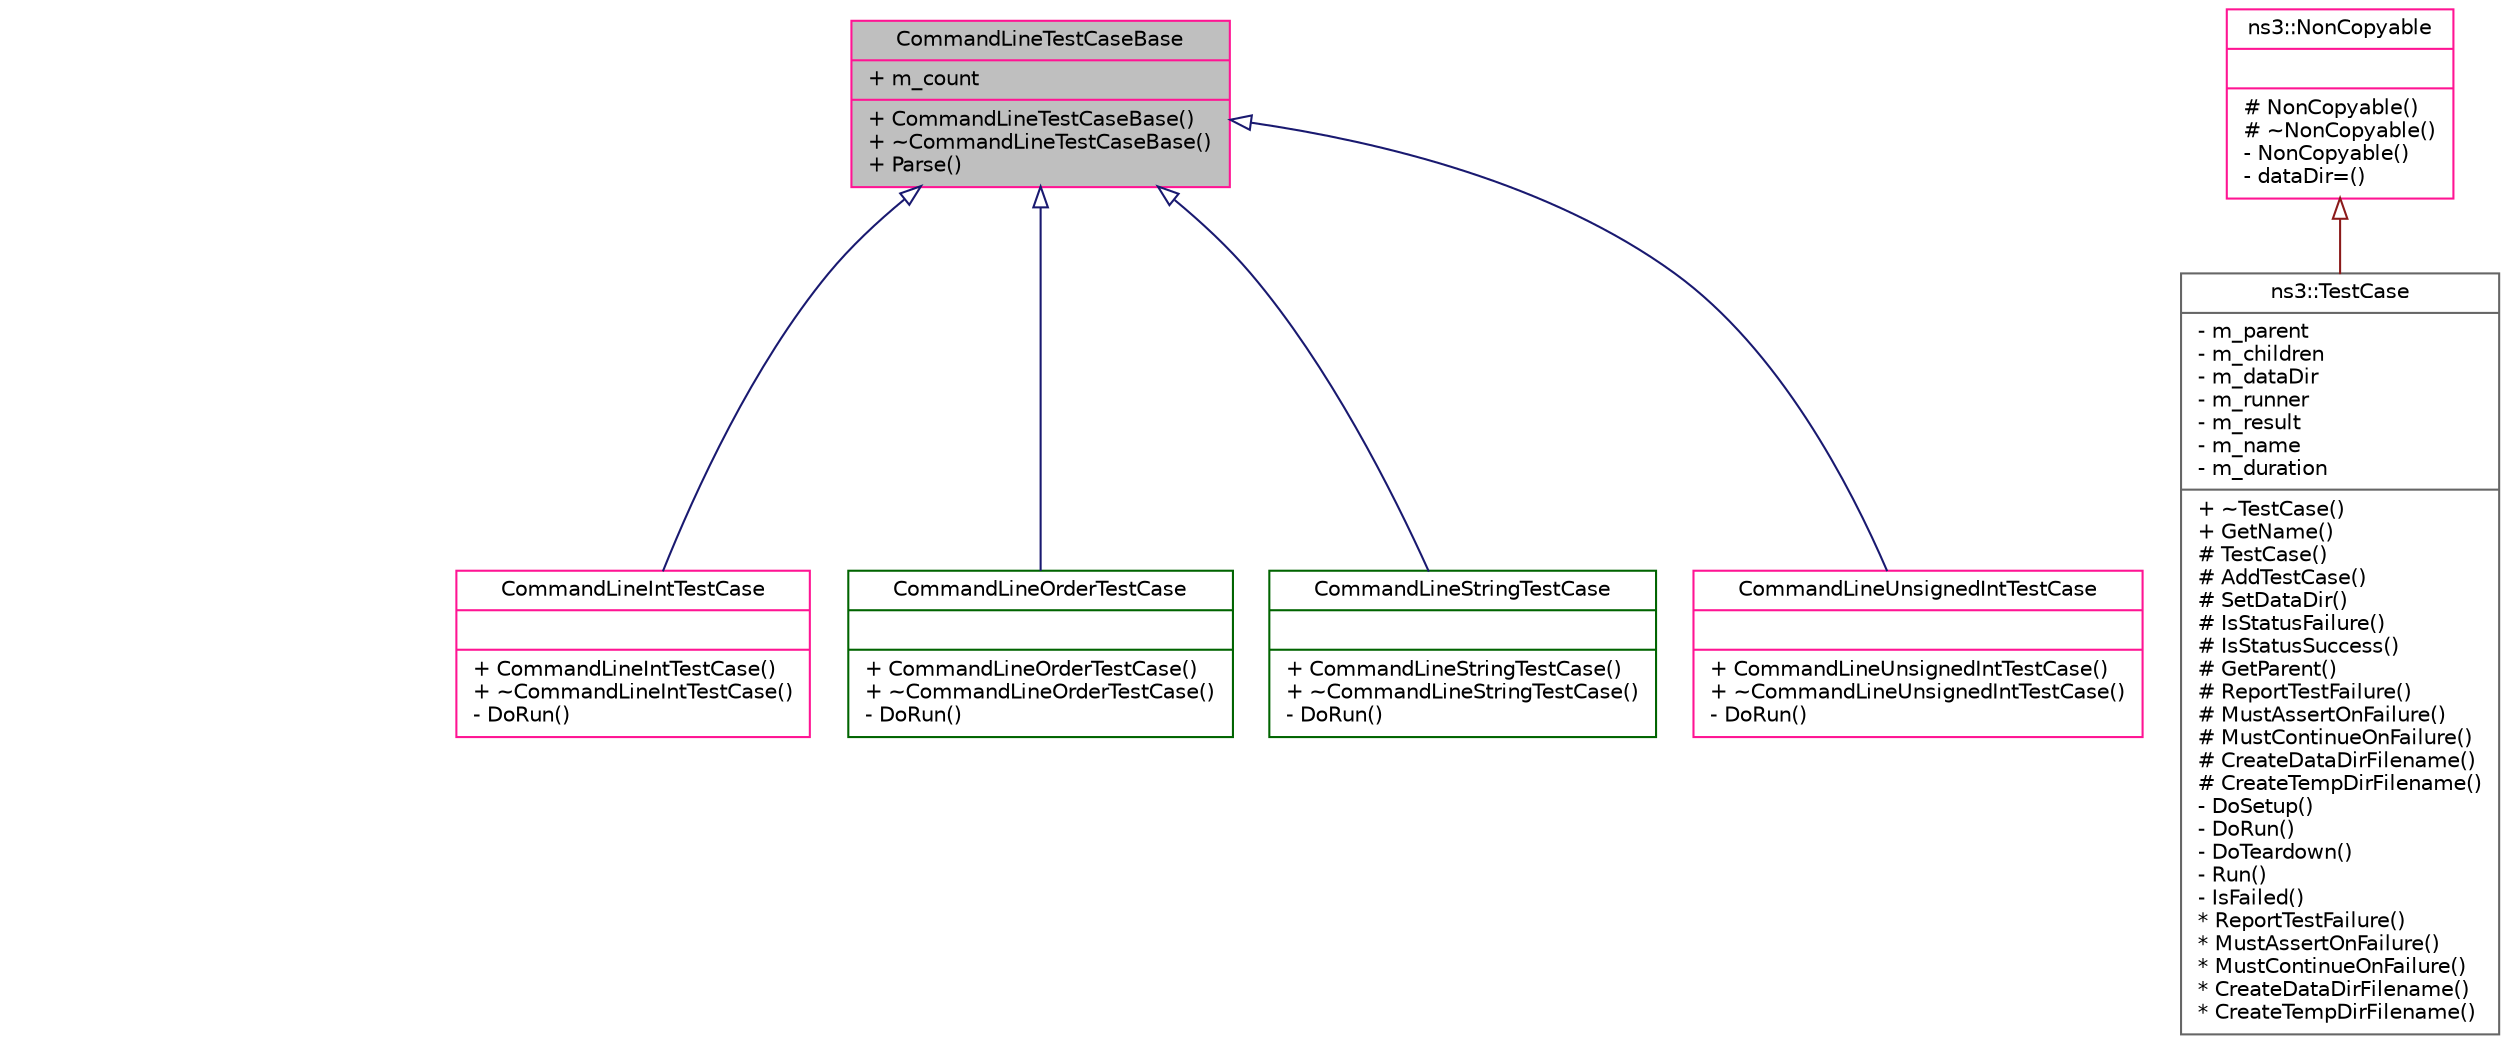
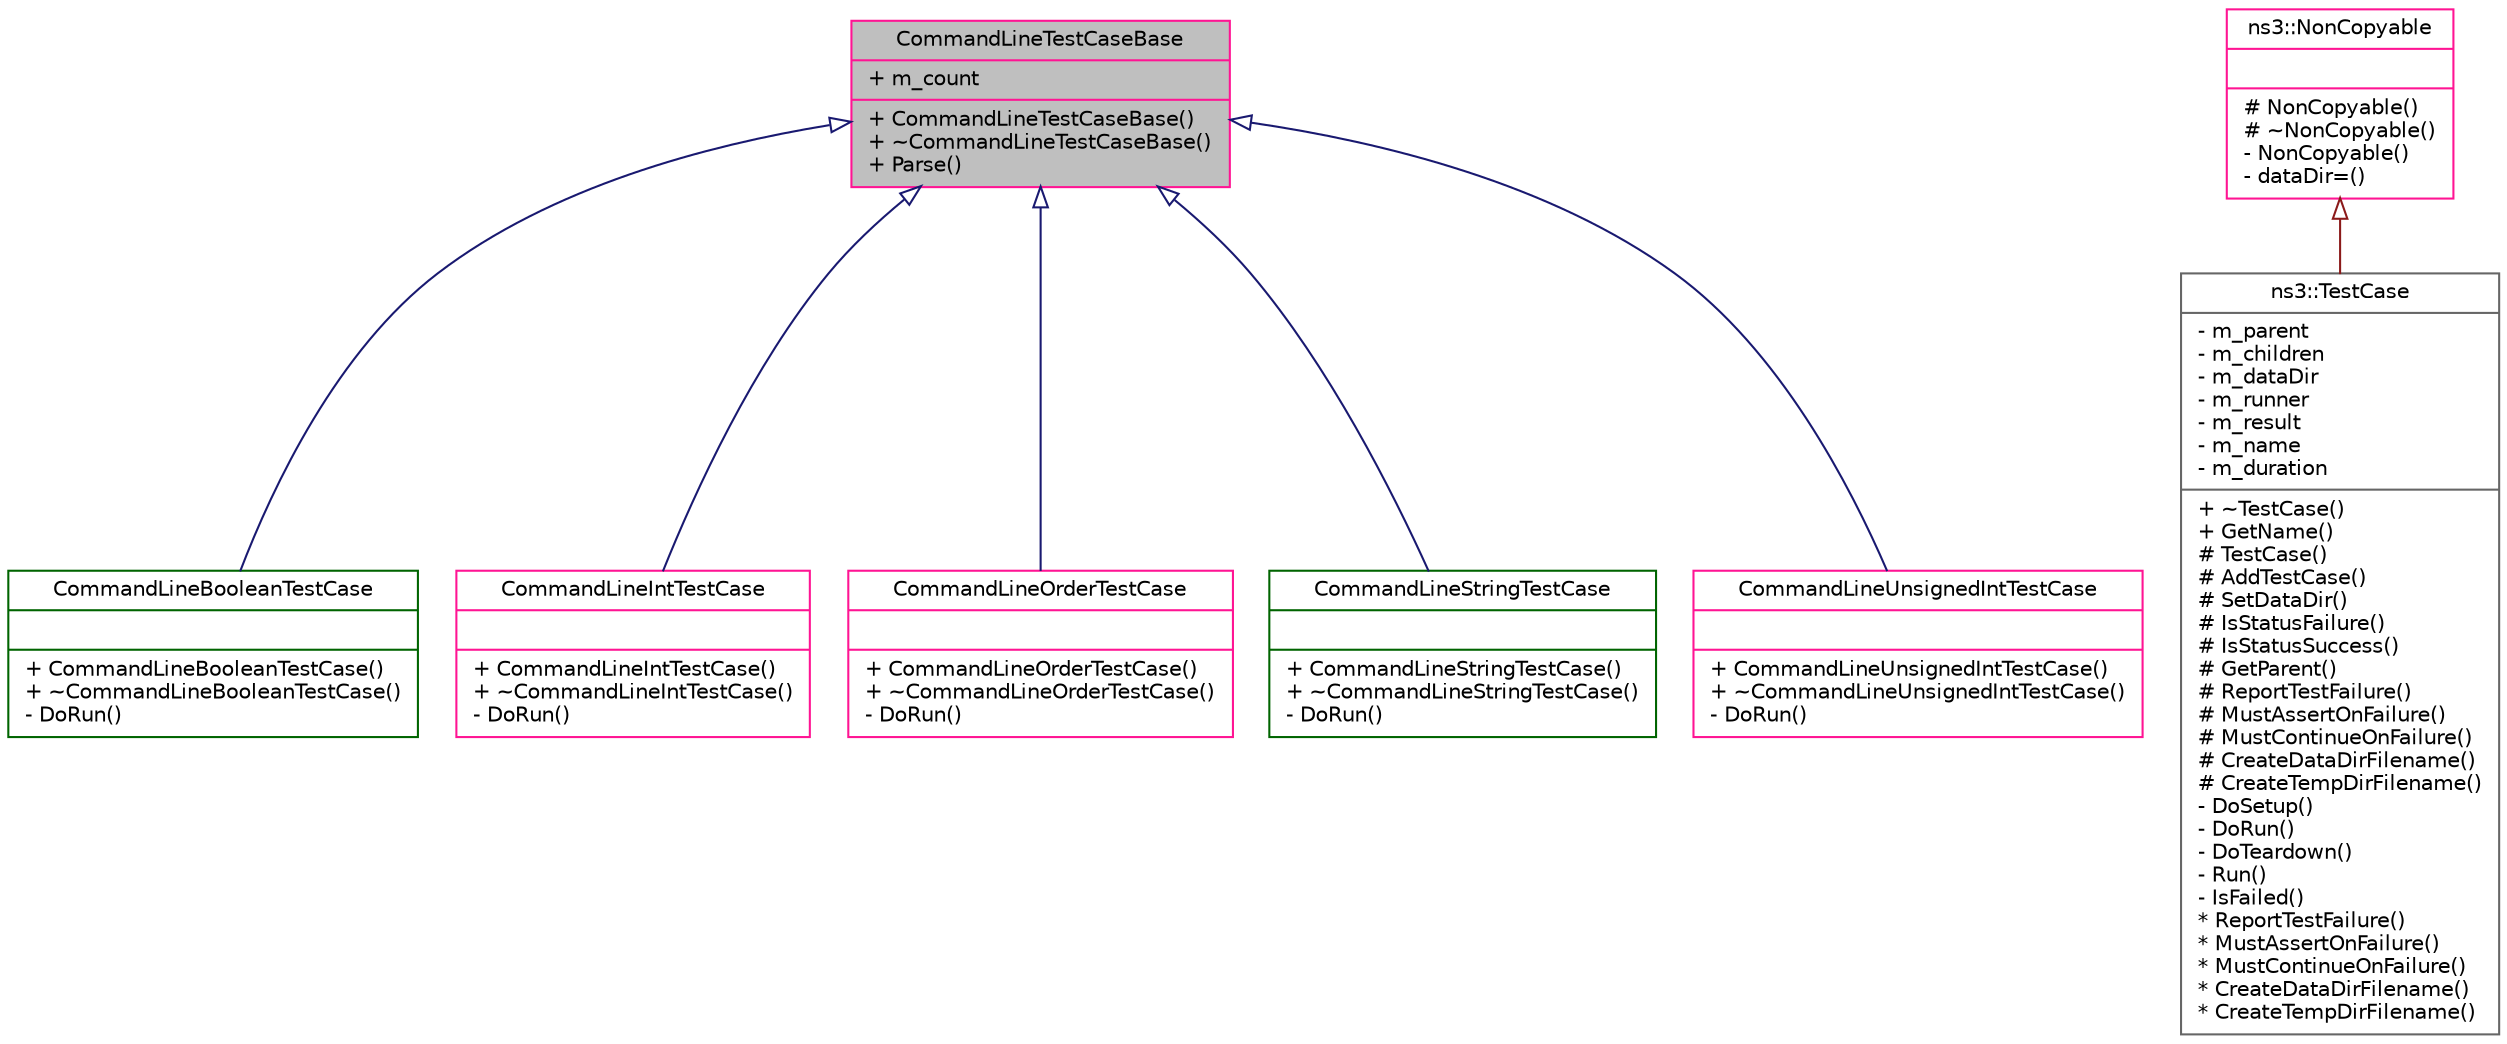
  digraph {
    node [color=deeppink fillcolor=white fontname=Helvetica fontsize=10 shape=record style=filled]
    edge [arrowtail=onormal color=midnightblue dir=back fontname=Helvetica fontsize=10 labelfontname=Helvetica labelfontsize=10 style=solid]
    n1 [fillcolor=grey75 fontcolor=black height=0.2 label="{CommandLineTestCaseBase\n|+ m_count\l|+ CommandLineTestCaseBase()\l+ ~CommandLineTestCaseBase()\l+ Parse()\l}" width=0.4]
+   n2 [color=darkgreen height=0.2 label="{CommandLineBooleanTestCase\n||+ CommandLineBooleanTestCase()\l+ ~CommandLineBooleanTestCase()\l- DoRun()\l}" width=0.4]
    n3 [height=0.2 label="{CommandLineIntTestCase\n||+ CommandLineIntTestCase()\l+ ~CommandLineIntTestCase()\l- DoRun()\l}" width=0.4]
-   n4 [color=darkgreen height=0.2 label="{CommandLineOrderTestCase\n||+ CommandLineOrderTestCase()\l+ ~CommandLineOrderTestCase()\l- DoRun()\l}" width=0.4]
+   n4 [height=0.2 label="{CommandLineOrderTestCase\n||+ CommandLineOrderTestCase()\l+ ~CommandLineOrderTestCase()\l- DoRun()\l}" width=0.4]
    n5 [color=darkgreen height=0.2 label="{CommandLineStringTestCase\n||+ CommandLineStringTestCase()\l+ ~CommandLineStringTestCase()\l- DoRun()\l}" width=0.4]
    n6 [height=0.2 label="{CommandLineUnsignedIntTestCase\n||+ CommandLineUnsignedIntTestCase()\l+ ~CommandLineUnsignedIntTestCase()\l- DoRun()\l}" width=0.4]
    n7 [color=gray40 height=0.2 label="{ns3::TestCase\n|- m_parent\l- m_children\l- m_dataDir\l- m_runner\l- m_result\l- m_name\l- m_duration\l|+ ~TestCase()\l+ GetName()\l# TestCase()\l# AddTestCase()\l# SetDataDir()\l# IsStatusFailure()\l# IsStatusSuccess()\l# GetParent()\l# ReportTestFailure()\l# MustAssertOnFailure()\l# MustContinueOnFailure()\l# CreateDataDirFilename()\l# CreateTempDirFilename()\l- DoSetup()\l- DoRun()\l- DoTeardown()\l- Run()\l- IsFailed()\l* ReportTestFailure()\l* MustAssertOnFailure()\l* MustContinueOnFailure()\l* CreateDataDirFilename()\l* CreateTempDirFilename()\l}" width=0.4]
    n8 [height=0.2 label="{ns3::NonCopyable\n||# NonCopyable()\l# ~NonCopyable()\l- NonCopyable()\l- dataDir=()\l}" width=0.4]
+   n1 -> n2
    n1 -> n3
    n1 -> n4
    n1 -> n5
    n1 -> n6
    n8 -> n7 [color=firebrick4]
  }
